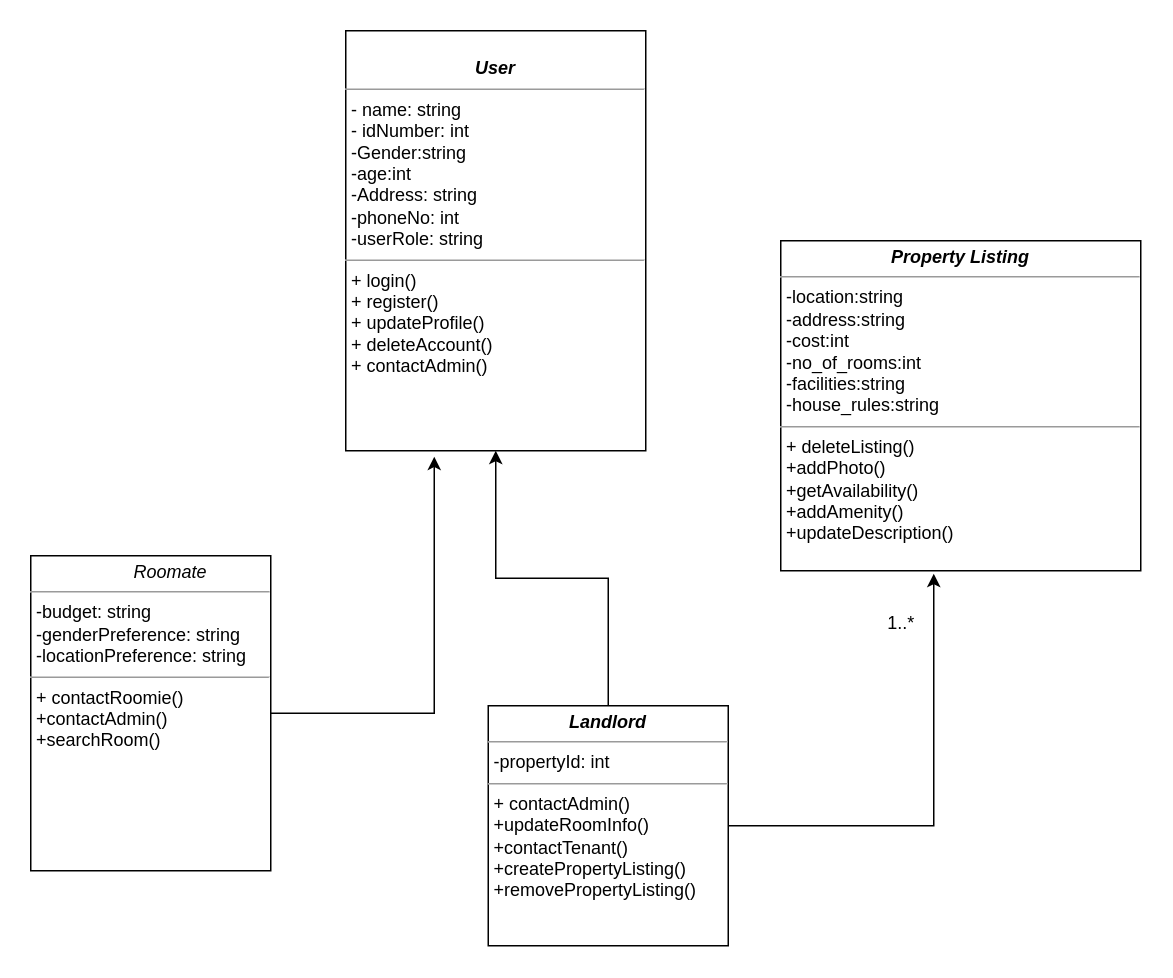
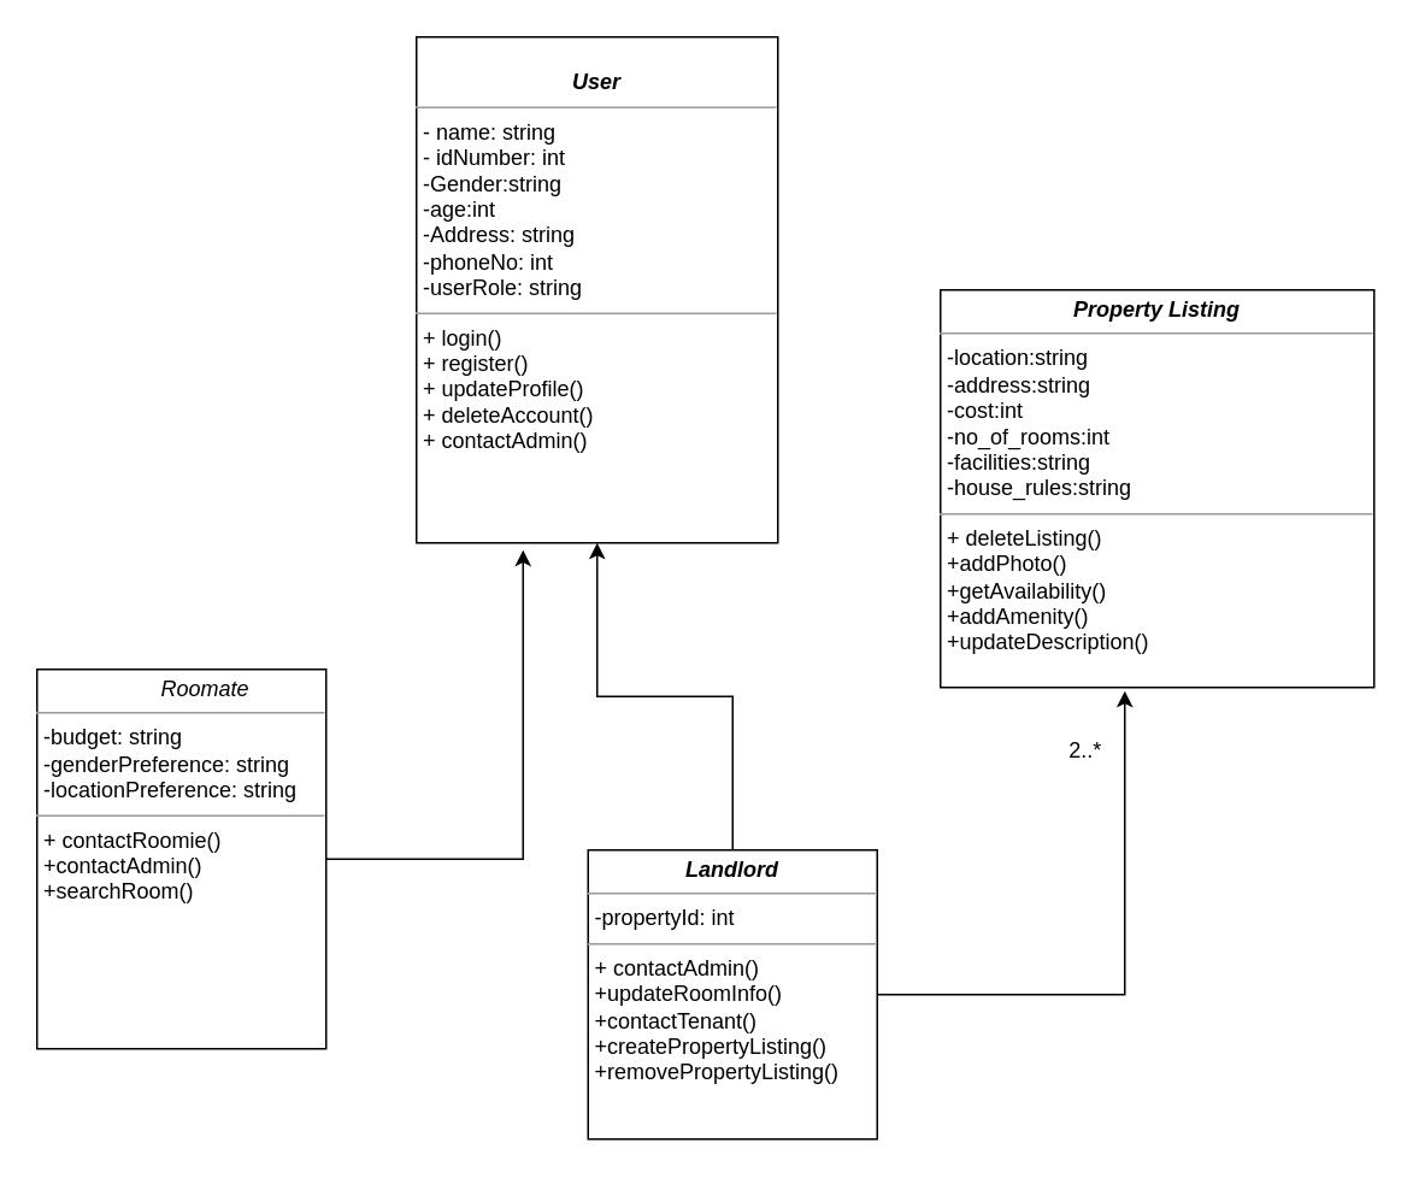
  <mxCell id="0" />
  <mxCell id="1" parent="0" />
  <mxCell id="2" value="&lt;p style=&quot;margin: 0px ; margin-top: 4px ; text-align: center&quot;&gt;&lt;br&gt;&lt;b&gt;&lt;i&gt;User&lt;/i&gt;&lt;/b&gt;&lt;/p&gt;&lt;hr size=&quot;1&quot;&gt;&lt;p style=&quot;margin: 0px ; margin-left: 4px&quot;&gt;- name: string&lt;br&gt;- idNumber: int&lt;/p&gt;&lt;p style=&quot;margin: 0px ; margin-left: 4px&quot;&gt;-Gender:string&lt;/p&gt;&lt;p style=&quot;margin: 0px ; margin-left: 4px&quot;&gt;-age:int&lt;/p&gt;&lt;p style=&quot;margin: 0px ; margin-left: 4px&quot;&gt;-Address: string&lt;/p&gt;&lt;p style=&quot;margin: 0px ; margin-left: 4px&quot;&gt;-phoneNo: int&lt;/p&gt;&lt;p style=&quot;margin: 0px ; margin-left: 4px&quot;&gt;-userRole: string&lt;/p&gt;&lt;hr size=&quot;1&quot;&gt;&lt;p style=&quot;margin: 0px ; margin-left: 4px&quot;&gt;+ login()&lt;br&gt;+ register()&lt;/p&gt;&lt;p style=&quot;margin: 0px ; margin-left: 4px&quot;&gt;+ updateProfile()&lt;/p&gt;&lt;p style=&quot;margin: 0px ; margin-left: 4px&quot;&gt;+ deleteAccount()&lt;/p&gt;&lt;p style=&quot;margin: 0px ; margin-left: 4px&quot;&gt;+ contactAdmin()&lt;/p&gt;" style="verticalAlign=top;align=left;overflow=fill;fontSize=12;fontFamily=Helvetica;html=1;whiteSpace=wrap;" parent="1" vertex="1"><mxGeometry x="230" y="20" width="200" height="280" as="geometry" /></mxCell>
  <mxCell id="3" style="edgeStyle=orthogonalEdgeStyle;rounded=0;orthogonalLoop=1;jettySize=auto;html=1;entryX=0.295;entryY=1.014;entryDx=0;entryDy=0;entryPerimeter=0;" parent="1" source="4" target="2" edge="1"><mxGeometry relative="1" as="geometry" /></mxCell>
  <mxCell id="4" value="&lt;p style=&quot;margin: 0px ; margin-top: 4px ; text-align: center&quot;&gt;&lt;span style=&quot;white-space: pre&quot;&gt;&#09;&lt;/span&gt;&lt;i&gt;Roomate&lt;/i&gt;&lt;br&gt;&lt;/p&gt;&lt;hr size=&quot;1&quot;&gt;&lt;p style=&quot;margin: 0px ; margin-left: 4px&quot;&gt;-budget: string&lt;/p&gt;&lt;p style=&quot;margin: 0px ; margin-left: 4px&quot;&gt;-genderPreference: string&lt;/p&gt;&lt;p style=&quot;margin: 0px ; margin-left: 4px&quot;&gt;-locationPreference: string&lt;/p&gt;&lt;hr size=&quot;1&quot;&gt;&lt;p style=&quot;margin: 0px ; margin-left: 4px&quot;&gt;+ contactRoomie()&lt;/p&gt;&lt;p style=&quot;margin: 0px ; margin-left: 4px&quot;&gt;&lt;span&gt;+contactAdmin()&lt;/span&gt;&lt;br&gt;&lt;/p&gt;&lt;p style=&quot;margin: 0px ; margin-left: 4px&quot;&gt;+searchRoom()&lt;/p&gt;" style="verticalAlign=top;align=left;overflow=fill;fontSize=12;fontFamily=Helvetica;html=1;whiteSpace=wrap;" parent="1" vertex="1"><mxGeometry x="20" y="370" width="160" height="210" as="geometry" /></mxCell>
  <mxCell id="5" style="edgeStyle=orthogonalEdgeStyle;rounded=0;orthogonalLoop=1;jettySize=auto;html=1;entryX=0.5;entryY=1;entryDx=0;entryDy=0;" parent="1" source="7" target="2" edge="1"><mxGeometry relative="1" as="geometry" /></mxCell>
  <mxCell id="6" style="edgeStyle=orthogonalEdgeStyle;rounded=0;orthogonalLoop=1;jettySize=auto;html=1;entryX=0.425;entryY=1.009;entryDx=0;entryDy=0;entryPerimeter=0;" parent="1" source="7" target="8" edge="1"><mxGeometry relative="1" as="geometry" /></mxCell>
  <mxCell id="7" value="&lt;p style=&quot;margin:0px;margin-top:4px;text-align:center;&quot;&gt;&lt;b&gt;&lt;i&gt;Landlord&lt;/i&gt;&lt;/b&gt;&lt;/p&gt;&lt;hr size=&quot;1&quot;&gt;&lt;p style=&quot;margin:0px;margin-left:4px;&quot;&gt;-propertyId: int&lt;/p&gt;&lt;hr size=&quot;1&quot;&gt;&lt;p style=&quot;margin:0px;margin-left:4px;&quot;&gt;+ contactAdmin()&lt;/p&gt;&lt;p style=&quot;margin:0px;margin-left:4px;&quot;&gt;+updateRoomInfo()&lt;/p&gt;&lt;p style=&quot;margin:0px;margin-left:4px;&quot;&gt;+contactTenant()&lt;/p&gt;&lt;p style=&quot;margin:0px;margin-left:4px;&quot;&gt;+createPropertyListing()&lt;/p&gt;&lt;p style=&quot;margin:0px;margin-left:4px;&quot;&gt;+removePropertyListing()&lt;/p&gt;&lt;p style=&quot;margin:0px;margin-left:4px;&quot;&gt;&lt;br&gt;&lt;/p&gt;&lt;p style=&quot;margin:0px;margin-left:4px;&quot;&gt;&lt;br&gt;&lt;/p&gt;" style="verticalAlign=top;align=left;overflow=fill;fontSize=12;fontFamily=Helvetica;html=1;whiteSpace=wrap;" parent="1" vertex="1"><mxGeometry x="325" y="470" width="160" height="160" as="geometry" /></mxCell>
  <mxCell id="8" value="&lt;p style=&quot;margin: 0px ; margin-top: 4px ; text-align: center&quot;&gt;&lt;b&gt;&lt;i&gt;Property Listing&lt;/i&gt;&lt;/b&gt;&lt;/p&gt;&lt;hr size=&quot;1&quot;&gt;&lt;p style=&quot;margin: 0px ; margin-left: 4px&quot;&gt;-location:string&lt;/p&gt;&lt;p style=&quot;margin: 0px ; margin-left: 4px&quot;&gt;-address:string&lt;/p&gt;&lt;p style=&quot;margin: 0px ; margin-left: 4px&quot;&gt;-cost:int&lt;/p&gt;&lt;p style=&quot;margin: 0px ; margin-left: 4px&quot;&gt;-no_of_rooms:int&lt;/p&gt;&lt;p style=&quot;margin: 0px ; margin-left: 4px&quot;&gt;-facilities:string&lt;/p&gt;&lt;p style=&quot;margin: 0px ; margin-left: 4px&quot;&gt;-house_rules:string&lt;/p&gt;&lt;hr size=&quot;1&quot;&gt;&lt;p style=&quot;margin: 0px ; margin-left: 4px&quot;&gt;+ deleteListing()&lt;/p&gt;&lt;p style=&quot;margin: 0px ; margin-left: 4px&quot;&gt;+addPhoto()&lt;/p&gt;&lt;p style=&quot;margin: 0px ; margin-left: 4px&quot;&gt;+getAvailability()&lt;/p&gt;&lt;p style=&quot;margin: 0px ; margin-left: 4px&quot;&gt;+addAmenity()&lt;/p&gt;&lt;p style=&quot;margin: 0px ; margin-left: 4px&quot;&gt;+updateDescription()&lt;/p&gt;" style="verticalAlign=top;align=left;overflow=fill;fontSize=12;fontFamily=Helvetica;html=1;whiteSpace=wrap;" parent="1" vertex="1"><mxGeometry x="520" y="160" width="240" height="220" as="geometry" /></mxCell>
- <mxCell id="9" value="1..*" style="text;html=1;align=center;verticalAlign=middle;resizable=0;points=[];autosize=1;strokeColor=none;fillColor=none;" parent="1" vertex="1"><mxGeometry x="580" y="400" width="40" height="30" as="geometry" /></mxCell>
+ <mxCell id="9" value="2..*" style="text;html=1;align=center;verticalAlign=middle;resizable=0;points=[];autosize=1;strokeColor=none;fillColor=none;" parent="1" vertex="1"><mxGeometry x="580" y="400" width="40" height="30" as="geometry" /></mxCell>
